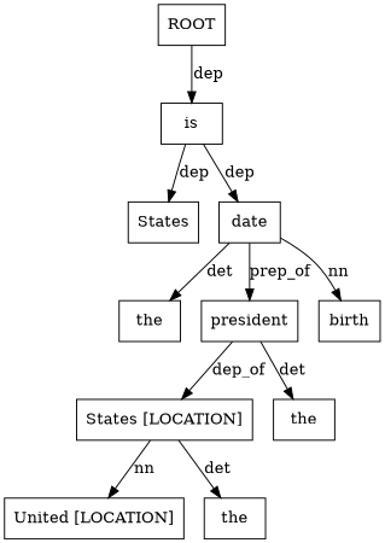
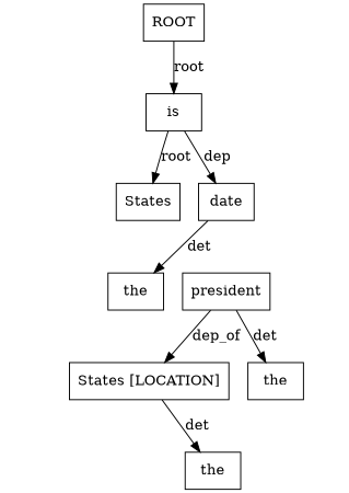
  digraph {
    labelloc=t
    node [shape=box]
    n1 [label=the]
    n2 [label=States]
    n3 [label=date]
    n4 [label=president]
-   n5 [label=birth]
    n6 [label="States [LOCATION]"]
    n7 [label=the]
-   n8 [label="United [LOCATION]"]
    n9 [label=the]
    n10 [label=is]
    n11 [label=ROOT]
    n3 -> n1 [label=det]
-   n3 -> n4 [label=prep_of]
-   n3 -> n5 [label=nn]
    n4 -> n6 [label=dep_of]
    n4 -> n7 [label=det]
-   n6 -> n8 [label=nn]
    n6 -> n9 [label=det]
-   n10 -> n2 [label=dep]
+   n10 -> n2 [label=root]
    n10 -> n3 [label=dep]
-   n11 -> n10 [label=dep]
+   n11 -> n10 [label=root]
  }
